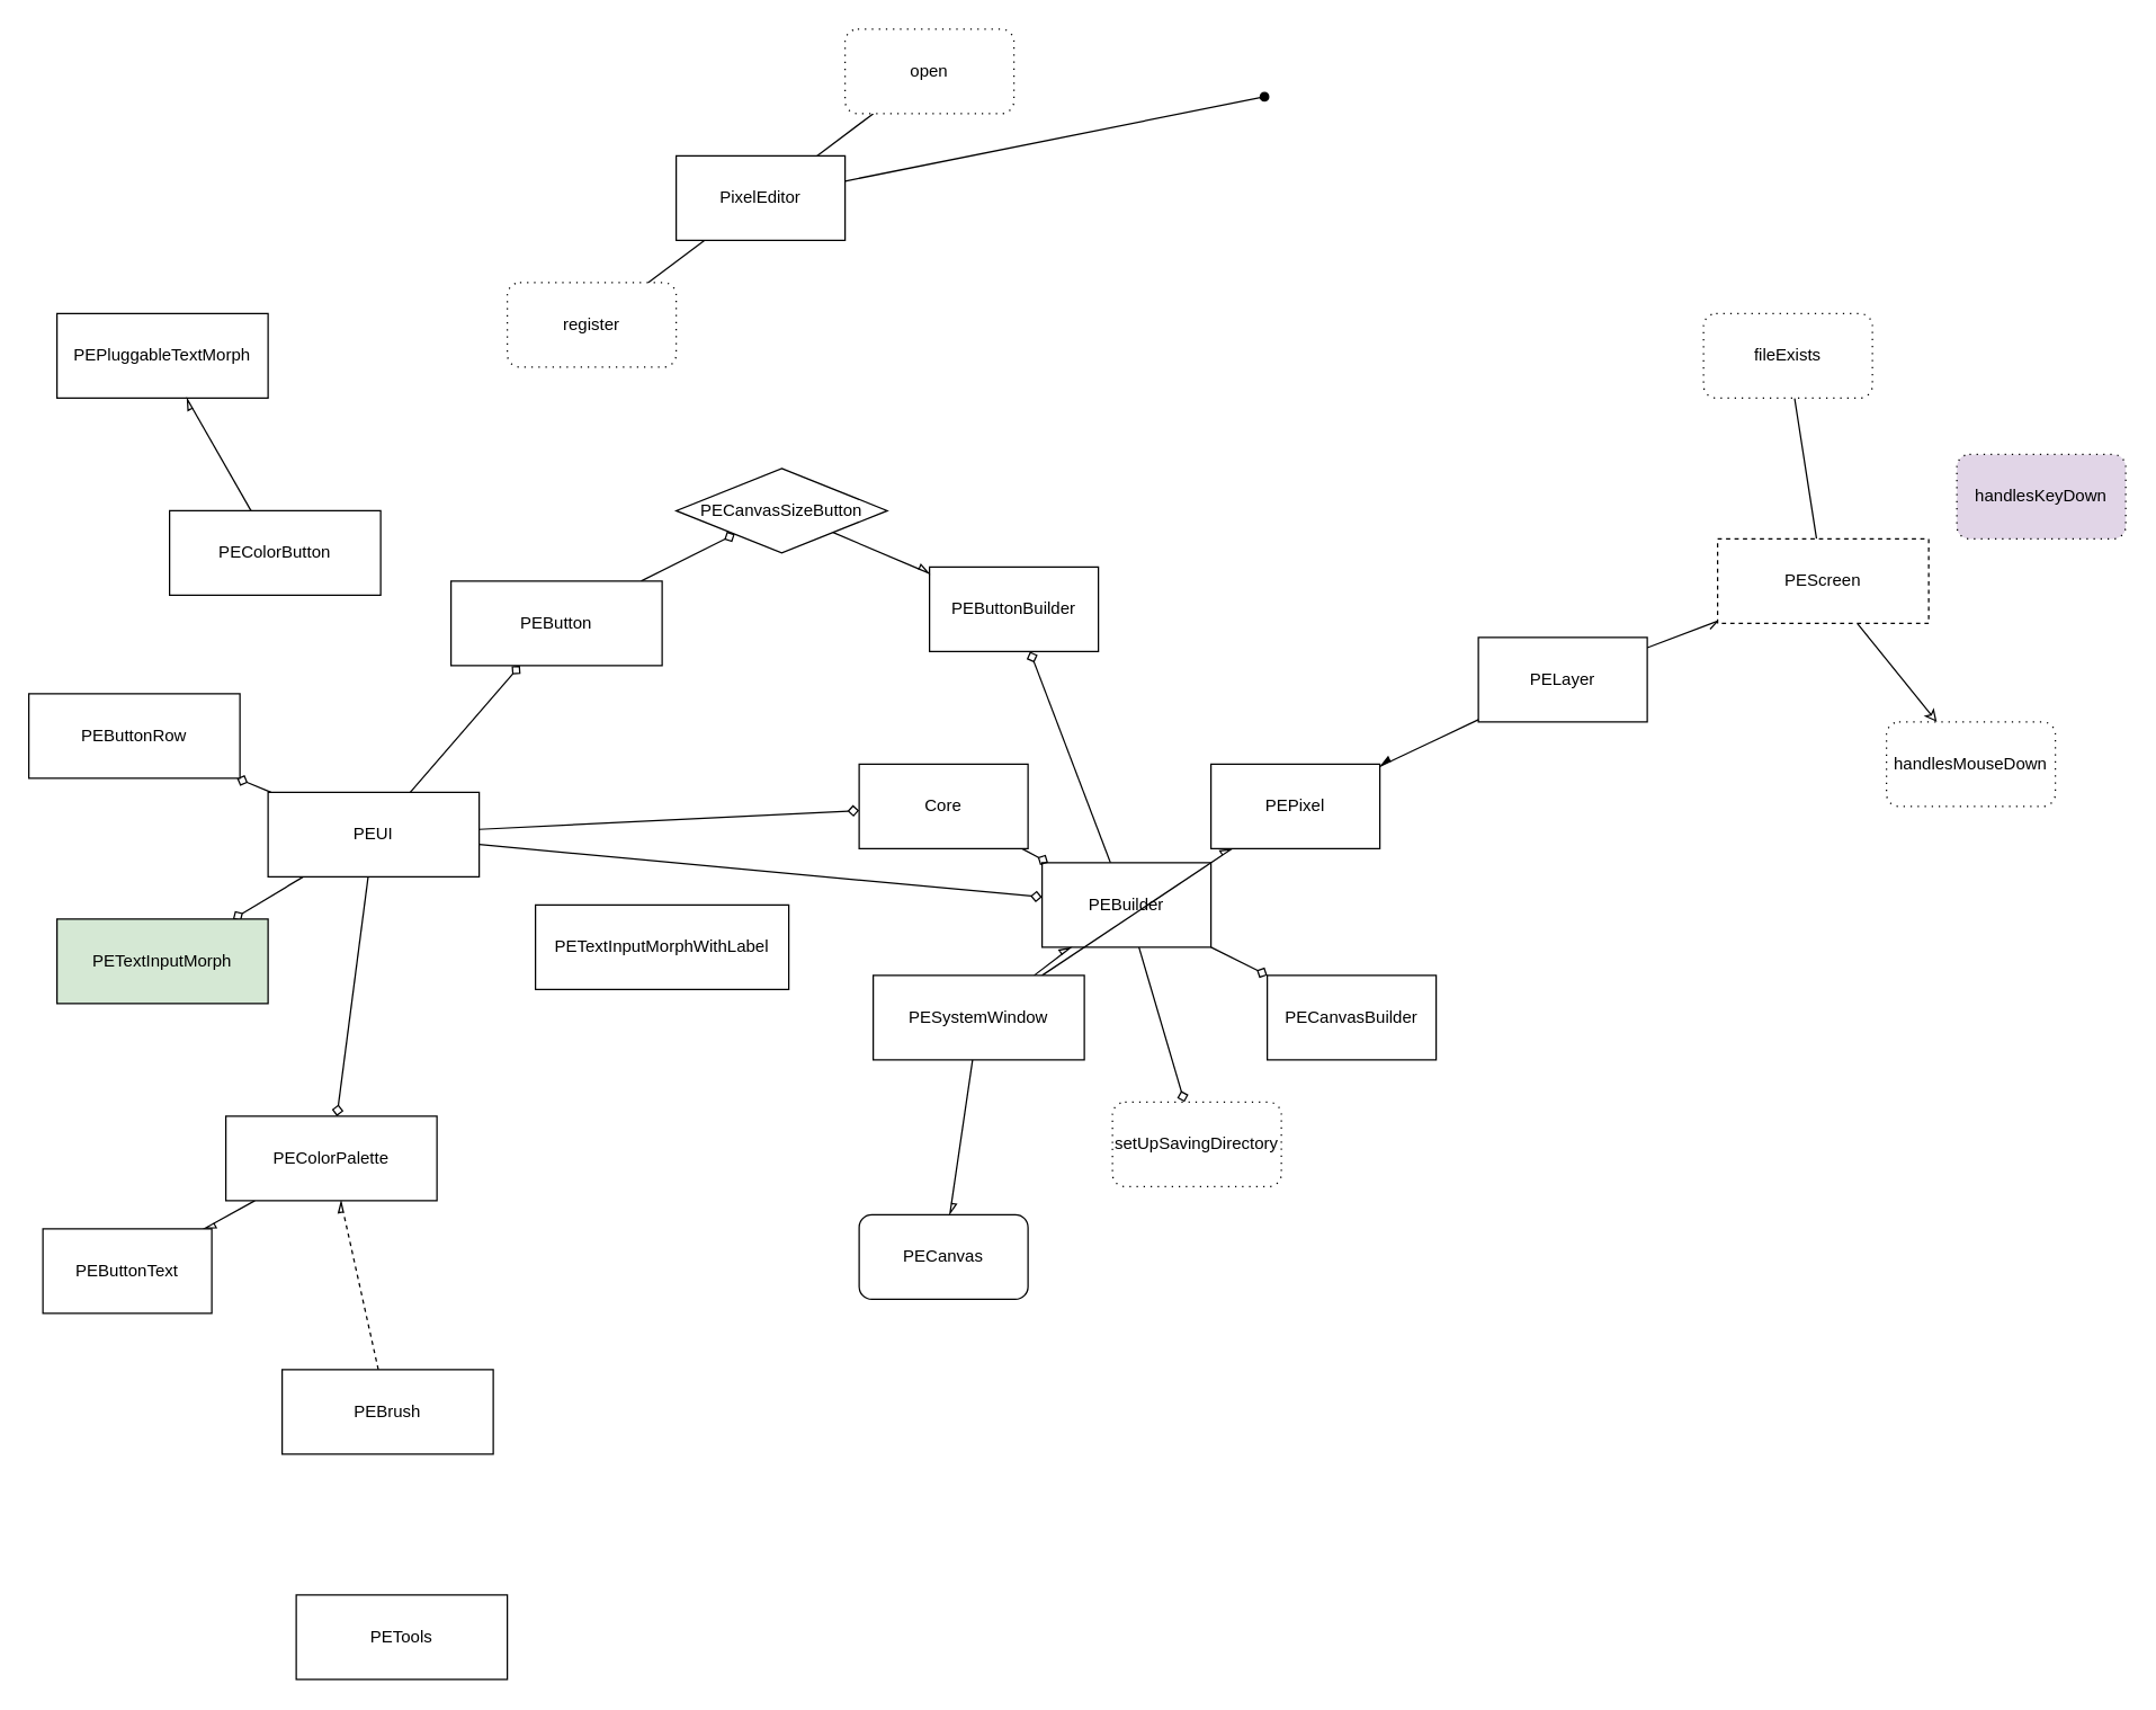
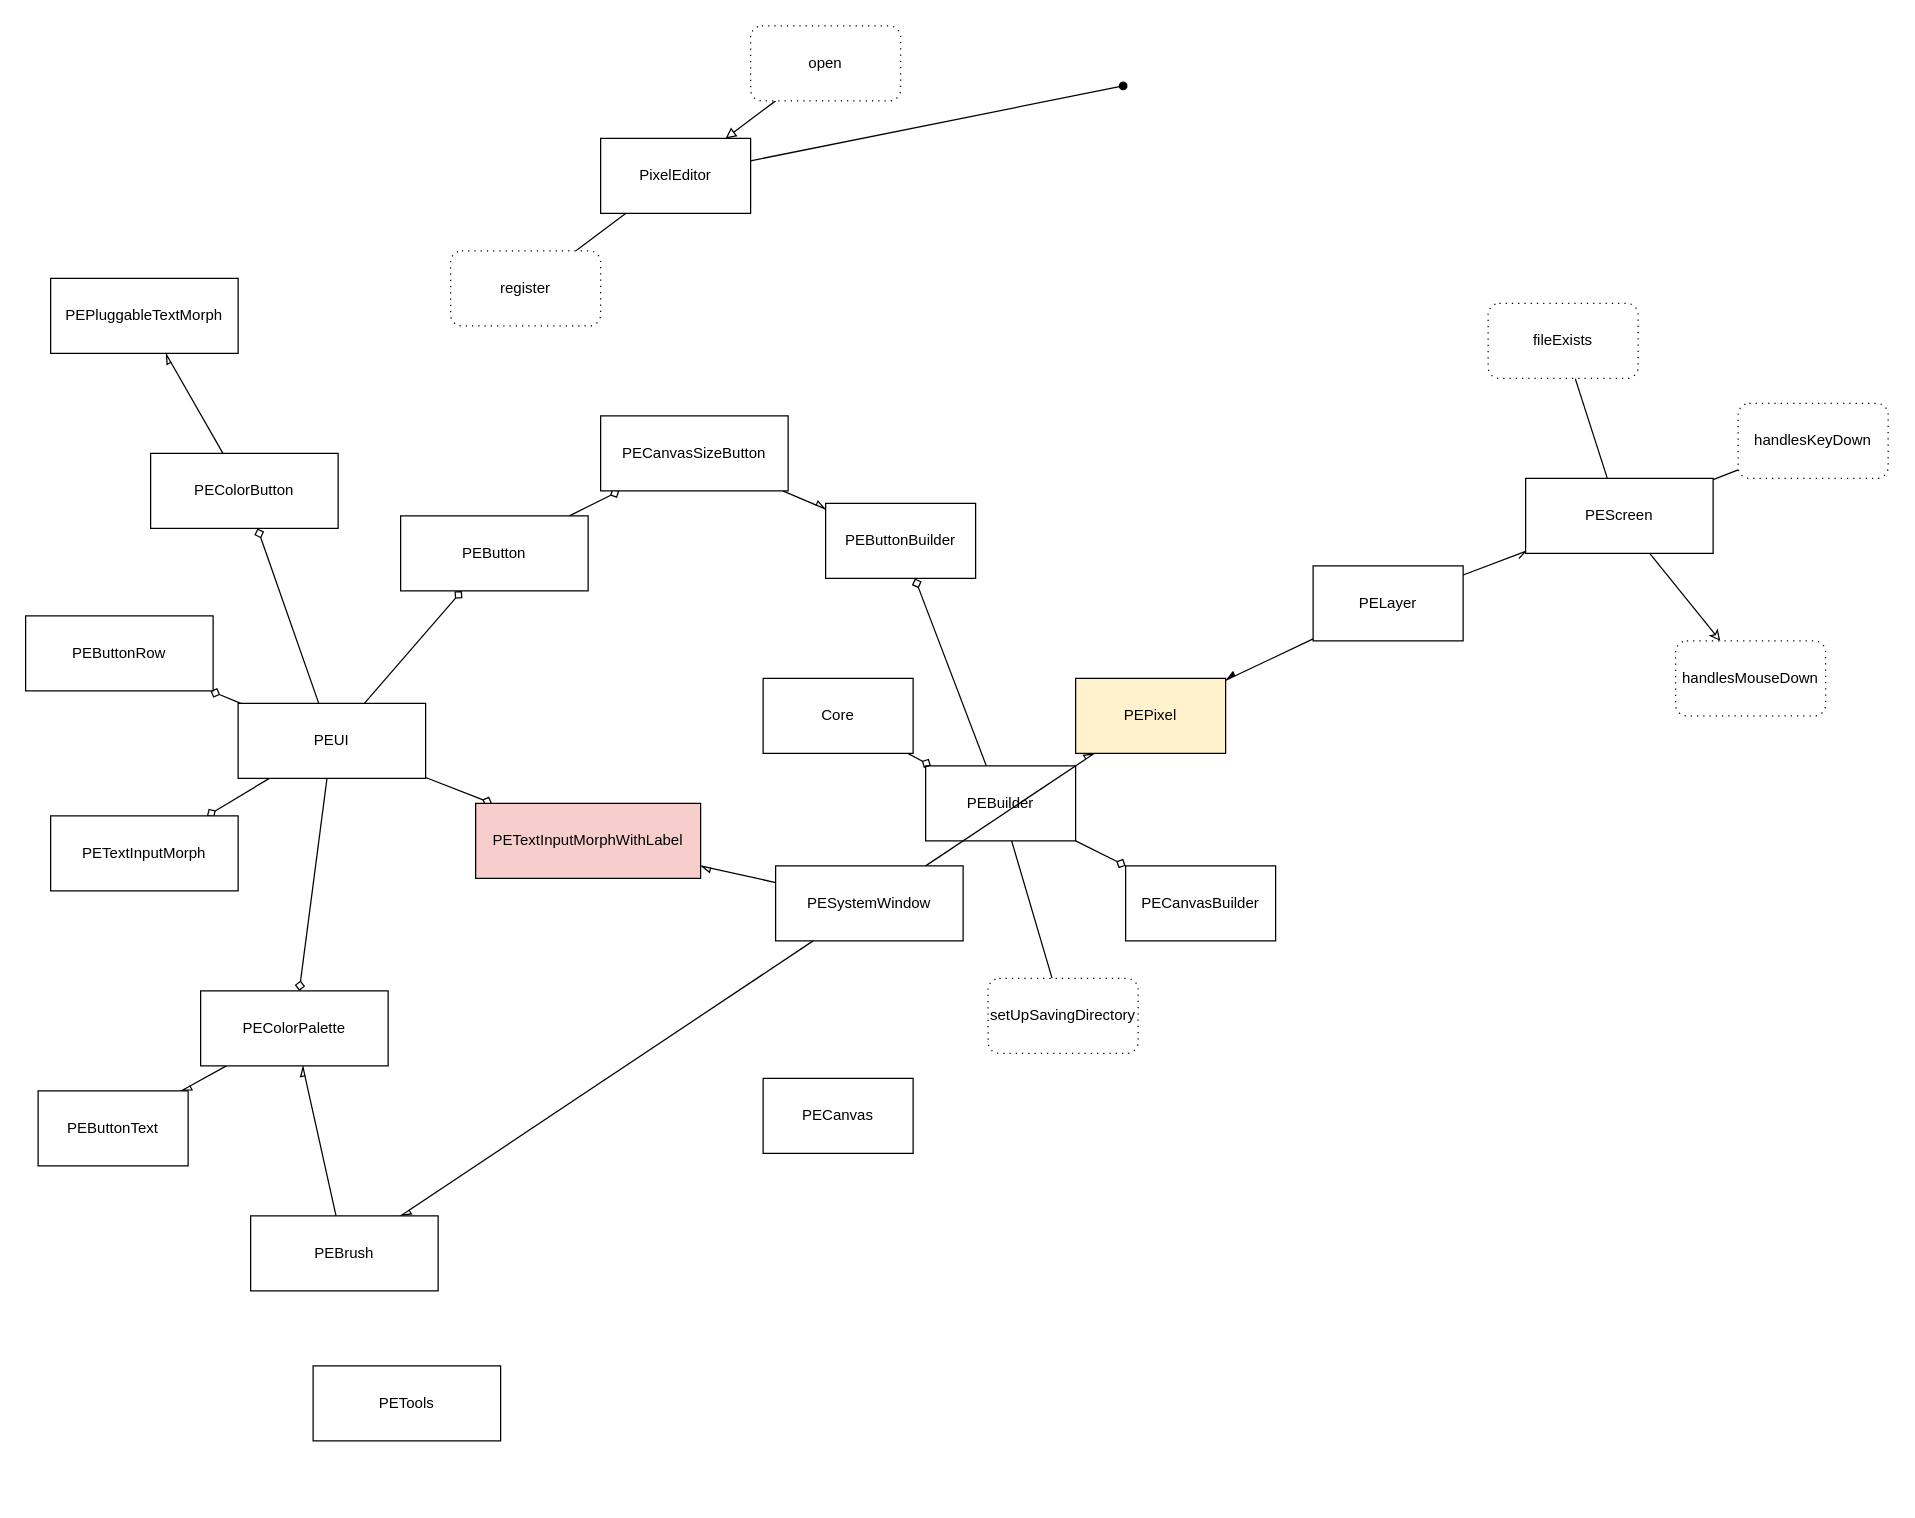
  <mxCell id="0" />
  <mxCell id="1" parent="0" />
  <mxCell id="2" style="edgeStyle=none;html=1;endArrow=oval;endFill=1;" edge="1" parent="1" source="3"><mxGeometry relative="1" as="geometry"><mxPoint x="898" y="68" as="targetPoint" /></mxGeometry></mxCell>
  <mxCell id="3" value="PixelEditor" style="whiteSpace=wrap;html=1;" vertex="1" parent="1"><mxGeometry x="480" y="110" width="120" height="60" as="geometry" /></mxCell>
- <mxCell id="4" style="edgeStyle=none;html=1;endArrow=none;endFill=0;noEdgeStyle=1;" edge="1" parent="1" source="5" target="3"><mxGeometry relative="1" as="geometry" /></mxCell>
+ <mxCell id="4" style="edgeStyle=none;html=1;endArrow=block;endFill=0;noEdgeStyle=1;" edge="1" parent="1" source="5" target="3"><mxGeometry relative="1" as="geometry" /></mxCell>
  <mxCell id="5" value="open" style="rounded=1;whiteSpace=wrap;html=1;dashed=1;dashPattern=1 4;" vertex="1" parent="1"><mxGeometry x="600" y="20" width="120" height="60" as="geometry" /></mxCell>
  <mxCell id="6" style="edgeStyle=none;html=1;endArrow=none;endFill=0;noEdgeStyle=1;" edge="1" parent="1" source="7" target="3"><mxGeometry relative="1" as="geometry" /></mxCell>
  <mxCell id="7" value="register" style="rounded=1;whiteSpace=wrap;html=1;dashed=1;dashPattern=1 4;" vertex="1" parent="1"><mxGeometry x="360" y="200" width="120" height="60" as="geometry" /></mxCell>
  <mxCell id="8" style="edgeStyle=none;html=1;endArrow=diamond;endFill=0;noEdgeStyle=1;" edge="1" parent="1" source="11" target="12"><mxGeometry relative="1" as="geometry" /></mxCell>
  <mxCell id="9" style="edgeStyle=none;html=1;endArrow=diamond;endFill=0;noEdgeStyle=1;" edge="1" parent="1" source="11" target="13"><mxGeometry relative="1" as="geometry" /></mxCell>
- <mxCell id="10" style="edgeStyle=none;html=1;endArrow=diamond;endFill=0;noEdgeStyle=1;" edge="1" parent="1" source="11" target="14"><mxGeometry relative="1" as="geometry" /></mxCell>
+ <mxCell id="10" style="edgeStyle=none;html=1;endArrow=none;endFill=0;noEdgeStyle=1;" edge="1" parent="1" source="11" target="14"><mxGeometry relative="1" as="geometry" /></mxCell>
  <mxCell id="11" value="PEBuilder" style="rounded=0;whiteSpace=wrap;html=1;" vertex="1" parent="1"><mxGeometry x="740" y="612" width="120" height="60" as="geometry" /></mxCell>
  <mxCell id="12" value="PEButtonBuilder" style="rounded=0;whiteSpace=wrap;html=1;" vertex="1" parent="1"><mxGeometry x="660" y="402" width="120" height="60" as="geometry" /></mxCell>
  <mxCell id="13" value="PECanvasBuilder" style="rounded=0;whiteSpace=wrap;html=1;" vertex="1" parent="1"><mxGeometry x="900" y="692" width="120" height="60" as="geometry" /></mxCell>
  <mxCell id="14" value="setUpSavingDirectory" style="rounded=1;whiteSpace=wrap;html=1;dashed=1;dashPattern=1 4;" vertex="1" parent="1"><mxGeometry x="790" y="782" width="120" height="60" as="geometry" /></mxCell>
  <mxCell id="15" value="PEButtonText" style="rounded=0;whiteSpace=wrap;html=1;" vertex="1" parent="1"><mxGeometry x="30" y="872" width="120" height="60" as="geometry" /></mxCell>
- <mxCell id="16" value="PECanvas" style="whiteSpace=wrap;html=1;rounded=1;" vertex="1" parent="1"><mxGeometry x="610" y="862" width="120" height="60" as="geometry" /></mxCell>
+ <mxCell id="16" value="PECanvas" style="rounded=0;whiteSpace=wrap;html=1;" vertex="1" parent="1"><mxGeometry x="610" y="862" width="120" height="60" as="geometry" /></mxCell>
  <mxCell id="17" value="PELayer" style="rounded=0;whiteSpace=wrap;html=1;" vertex="1" parent="1"><mxGeometry x="1050" y="452" width="120" height="60" as="geometry" /></mxCell>
  <mxCell id="18" style="edgeStyle=none;html=1;endArrow=none;endFill=0;startArrow=async;startFill=1;noEdgeStyle=1;" edge="1" parent="1" source="19" target="17"><mxGeometry relative="1" as="geometry" /></mxCell>
- <mxCell id="19" value="PEPixel" style="rounded=0;whiteSpace=wrap;html=1;" vertex="1" parent="1"><mxGeometry x="860" y="542" width="120" height="60" as="geometry" /></mxCell>
+ <mxCell id="19" value="PEPixel" style="rounded=0;whiteSpace=wrap;html=1;fillColor=#fff2cc;" vertex="1" parent="1"><mxGeometry x="860" y="542" width="120" height="60" as="geometry" /></mxCell>
  <mxCell id="20" value="PEPluggableTextMorph" style="rounded=0;whiteSpace=wrap;html=1;" vertex="1" parent="1"><mxGeometry x="40" y="222" width="150" height="60" as="geometry" /></mxCell>
  <mxCell id="21" style="edgeStyle=none;html=1;startArrow=none;startFill=0;endArrow=none;endFill=0;noEdgeStyle=1;" edge="1" parent="1" source="25" target="26"><mxGeometry relative="1" as="geometry" /></mxCell>
  <mxCell id="22" style="edgeStyle=none;html=1;startArrow=openAsync;startFill=0;endArrow=none;endFill=0;noEdgeStyle=1;" edge="1" parent="1" source="25" target="17"><mxGeometry relative="1" as="geometry" /></mxCell>
+ <mxCell id="23" style="edgeStyle=none;html=1;startArrow=none;startFill=0;endArrow=none;endFill=0;noEdgeStyle=1;" edge="1" parent="1" source="25" target="27"><mxGeometry relative="1" as="geometry" /></mxCell>
  <mxCell id="24" style="edgeStyle=none;html=1;startArrow=none;startFill=0;endArrow=classic;endFill=0;noEdgeStyle=1;" edge="1" parent="1" source="25" target="28"><mxGeometry relative="1" as="geometry" /></mxCell>
- <mxCell id="25" value="PEScreen" style="rounded=0;whiteSpace=wrap;html=1;dashed=1;" vertex="1" parent="1"><mxGeometry x="1220" y="382" width="150" height="60" as="geometry" /></mxCell>
- <mxCell id="26" value="fileExists" style="rounded=1;whiteSpace=wrap;html=1;dashed=1;dashPattern=1 4;" vertex="1" parent="1"><mxGeometry x="1210" y="222" width="120" height="60" as="geometry" /></mxCell>
- <mxCell id="27" value="handlesKeyDown" style="rounded=1;whiteSpace=wrap;html=1;dashed=1;dashPattern=1 4;fillColor=#e1d5e7;" vertex="1" parent="1"><mxGeometry x="1390" y="322" width="120" height="60" as="geometry" /></mxCell>
+ <mxCell id="25" value="PEScreen" style="rounded=0;whiteSpace=wrap;html=1;" vertex="1" parent="1"><mxGeometry x="1220" y="382" width="150" height="60" as="geometry" /></mxCell>
+ <mxCell id="26" value="fileExists" style="rounded=1;whiteSpace=wrap;html=1;dashed=1;dashPattern=1 4;" vertex="1" parent="1"><mxGeometry x="1190" y="242" width="120" height="60" as="geometry" /></mxCell>
+ <mxCell id="27" value="handlesKeyDown" style="rounded=1;whiteSpace=wrap;html=1;dashed=1;dashPattern=1 4;" vertex="1" parent="1"><mxGeometry x="1390" y="322" width="120" height="60" as="geometry" /></mxCell>
  <mxCell id="28" value="handlesMouseDown" style="rounded=1;whiteSpace=wrap;html=1;dashed=1;dashPattern=1 4;" vertex="1" parent="1"><mxGeometry x="1340" y="512" width="120" height="60" as="geometry" /></mxCell>
- <mxCell id="30" style="edgeStyle=none;html=1;startArrow=none;startFill=0;endArrow=async;endFill=0;noEdgeStyle=1;" edge="1" parent="1" source="33" target="16"><mxGeometry relative="1" as="geometry" /></mxCell>
+ <mxCell id="29" style="edgeStyle=none;html=1;startArrow=none;startFill=0;endArrow=async;endFill=0;noEdgeStyle=1;" edge="1" parent="1" source="33" target="54"><mxGeometry relative="1" as="geometry" /></mxCell>
+ <mxCell id="30" style="edgeStyle=none;html=1;startArrow=none;startFill=0;endArrow=async;endFill=0;noEdgeStyle=1;" edge="1" parent="1" source="33" target="36"><mxGeometry relative="1" as="geometry" /></mxCell>
  <mxCell id="31" style="edgeStyle=none;html=1;startArrow=none;startFill=0;endArrow=async;endFill=0;noEdgeStyle=1;" edge="1" parent="1" source="33" target="19"><mxGeometry relative="1" as="geometry" /></mxCell>
- <mxCell id="32" style="edgeStyle=none;html=1;startArrow=none;startFill=0;endArrow=async;endFill=0;noEdgeStyle=1;" edge="1" parent="1" source="33" target="11"><mxGeometry relative="1" as="geometry" /></mxCell>
  <mxCell id="33" value="PESystemWindow" style="rounded=0;whiteSpace=wrap;html=1;" vertex="1" parent="1"><mxGeometry x="620" y="692" width="150" height="60" as="geometry" /></mxCell>
- <mxCell id="34" value="PETools" style="rounded=0;whiteSpace=wrap;html=1;" vertex="1" parent="1"><mxGeometry x="210" y="1132" width="150" height="60" as="geometry" /></mxCell>
- <mxCell id="35" style="edgeStyle=none;html=1;startArrow=none;startFill=0;endArrow=async;endFill=0;noEdgeStyle=1;dashed=1;" edge="1" parent="1" source="36" target="52"><mxGeometry relative="1" as="geometry" /></mxCell>
+ <mxCell id="34" value="PETools" style="rounded=0;whiteSpace=wrap;html=1;" vertex="1" parent="1"><mxGeometry x="250" y="1092" width="150" height="60" as="geometry" /></mxCell>
+ <mxCell id="35" style="edgeStyle=none;html=1;startArrow=none;startFill=0;endArrow=async;endFill=0;noEdgeStyle=1;" edge="1" parent="1" source="36" target="52"><mxGeometry relative="1" as="geometry" /></mxCell>
  <mxCell id="36" value="PEBrush" style="rounded=0;whiteSpace=wrap;html=1;" vertex="1" parent="1"><mxGeometry x="200" y="972" width="150" height="60" as="geometry" /></mxCell>
  <mxCell id="37" style="edgeStyle=none;html=1;startArrow=none;startFill=0;endArrow=diamond;endFill=0;noEdgeStyle=1;" edge="1" parent="1" source="43" target="45"><mxGeometry relative="1" as="geometry" /></mxCell>
  <mxCell id="38" style="edgeStyle=none;html=1;startArrow=none;startFill=0;endArrow=diamond;endFill=0;noEdgeStyle=1;" edge="1" parent="1" source="43" target="48"><mxGeometry relative="1" as="geometry" /></mxCell>
- <mxCell id="39" style="edgeStyle=none;html=1;startArrow=none;startFill=0;endArrow=diamond;endFill=0;noEdgeStyle=1;" edge="1" parent="1" source="43" target="56"><mxGeometry relative="1" as="geometry" /></mxCell>
+ <mxCell id="39" style="edgeStyle=none;html=1;startArrow=none;startFill=0;endArrow=diamond;endFill=0;noEdgeStyle=1;" edge="1" parent="1" source="43" target="50"><mxGeometry relative="1" as="geometry" /></mxCell>
  <mxCell id="40" style="edgeStyle=none;html=1;startArrow=none;startFill=0;endArrow=diamond;endFill=0;noEdgeStyle=1;" edge="1" parent="1" source="43" target="52"><mxGeometry relative="1" as="geometry" /></mxCell>
  <mxCell id="41" style="edgeStyle=none;html=1;startArrow=none;startFill=0;endArrow=diamond;endFill=0;noEdgeStyle=1;" edge="1" parent="1" source="43" target="53"><mxGeometry relative="1" as="geometry" /></mxCell>
- <mxCell id="42" style="edgeStyle=none;html=1;startArrow=none;startFill=0;endArrow=diamond;endFill=0;noEdgeStyle=1;" edge="1" parent="1" source="43" target="11"><mxGeometry relative="1" as="geometry" /></mxCell>
+ <mxCell id="42" style="edgeStyle=none;html=1;startArrow=none;startFill=0;endArrow=diamond;endFill=0;noEdgeStyle=1;" edge="1" parent="1" source="43" target="54"><mxGeometry relative="1" as="geometry" /></mxCell>
  <mxCell id="43" value="PEUI" style="rounded=0;whiteSpace=wrap;html=1;" vertex="1" parent="1"><mxGeometry x="190" y="562" width="150" height="60" as="geometry" /></mxCell>
  <mxCell id="44" style="edgeStyle=none;html=1;startArrow=none;startFill=0;endArrow=diamond;endFill=0;noEdgeStyle=1;" edge="1" parent="1" source="45" target="47"><mxGeometry relative="1" as="geometry" /></mxCell>
  <mxCell id="45" value="PEButton" style="rounded=0;whiteSpace=wrap;html=1;" vertex="1" parent="1"><mxGeometry x="320" y="412" width="150" height="60" as="geometry" /></mxCell>
  <mxCell id="46" style="edgeStyle=none;html=1;startArrow=none;startFill=0;endArrow=async;endFill=0;noEdgeStyle=1;" edge="1" parent="1" source="47" target="12"><mxGeometry relative="1" as="geometry" /></mxCell>
- <mxCell id="47" value="PECanvasSizeButton" style="rhombus;whiteSpace=wrap;html=1;" vertex="1" parent="1"><mxGeometry x="480" y="332" width="150" height="60" as="geometry" /></mxCell>
+ <mxCell id="47" value="PECanvasSizeButton" style="rounded=0;whiteSpace=wrap;html=1;" vertex="1" parent="1"><mxGeometry x="480" y="332" width="150" height="60" as="geometry" /></mxCell>
  <mxCell id="48" value="PEButtonRow" style="rounded=0;whiteSpace=wrap;html=1;" vertex="1" parent="1"><mxGeometry x="20" y="492" width="150" height="60" as="geometry" /></mxCell>
  <mxCell id="49" style="edgeStyle=none;html=1;startArrow=none;startFill=0;endArrow=async;endFill=0;noEdgeStyle=1;" edge="1" parent="1" source="50" target="20"><mxGeometry relative="1" as="geometry" /></mxCell>
  <mxCell id="50" value="PEColorButton" style="rounded=0;whiteSpace=wrap;html=1;" vertex="1" parent="1"><mxGeometry x="120" y="362" width="150" height="60" as="geometry" /></mxCell>
  <mxCell id="51" style="edgeStyle=none;html=1;startArrow=none;startFill=0;endArrow=async;endFill=0;noEdgeStyle=1;" edge="1" parent="1" source="52" target="15"><mxGeometry relative="1" as="geometry" /></mxCell>
  <mxCell id="52" value="PEColorPalette" style="rounded=0;whiteSpace=wrap;html=1;" vertex="1" parent="1"><mxGeometry x="160" y="792" width="150" height="60" as="geometry" /></mxCell>
- <mxCell id="53" value="PETextInputMorph" style="rounded=0;whiteSpace=wrap;html=1;fillColor=#d5e8d4;" vertex="1" parent="1"><mxGeometry x="40" y="652" width="150" height="60" as="geometry" /></mxCell>
- <mxCell id="54" value="PETextInputMorphWithLabel" style="rounded=0;whiteSpace=wrap;html=1;" vertex="1" parent="1"><mxGeometry x="380" y="642" width="180" height="60" as="geometry" /></mxCell>
+ <mxCell id="53" value="PETextInputMorph" style="rounded=0;whiteSpace=wrap;html=1;" vertex="1" parent="1"><mxGeometry x="40" y="652" width="150" height="60" as="geometry" /></mxCell>
+ <mxCell id="54" value="PETextInputMorphWithLabel" style="rounded=0;whiteSpace=wrap;html=1;fillColor=#f8cecc;" vertex="1" parent="1"><mxGeometry x="380" y="642" width="180" height="60" as="geometry" /></mxCell>
  <mxCell id="55" style="edgeStyle=none;html=1;startArrow=none;startFill=0;endArrow=diamond;endFill=0;noEdgeStyle=1;" edge="1" parent="1" source="56" target="11"><mxGeometry relative="1" as="geometry" /></mxCell>
  <mxCell id="56" value="Core" style="rounded=0;whiteSpace=wrap;html=1;" vertex="1" parent="1"><mxGeometry x="610" y="542" width="120" height="60" as="geometry" /></mxCell>
